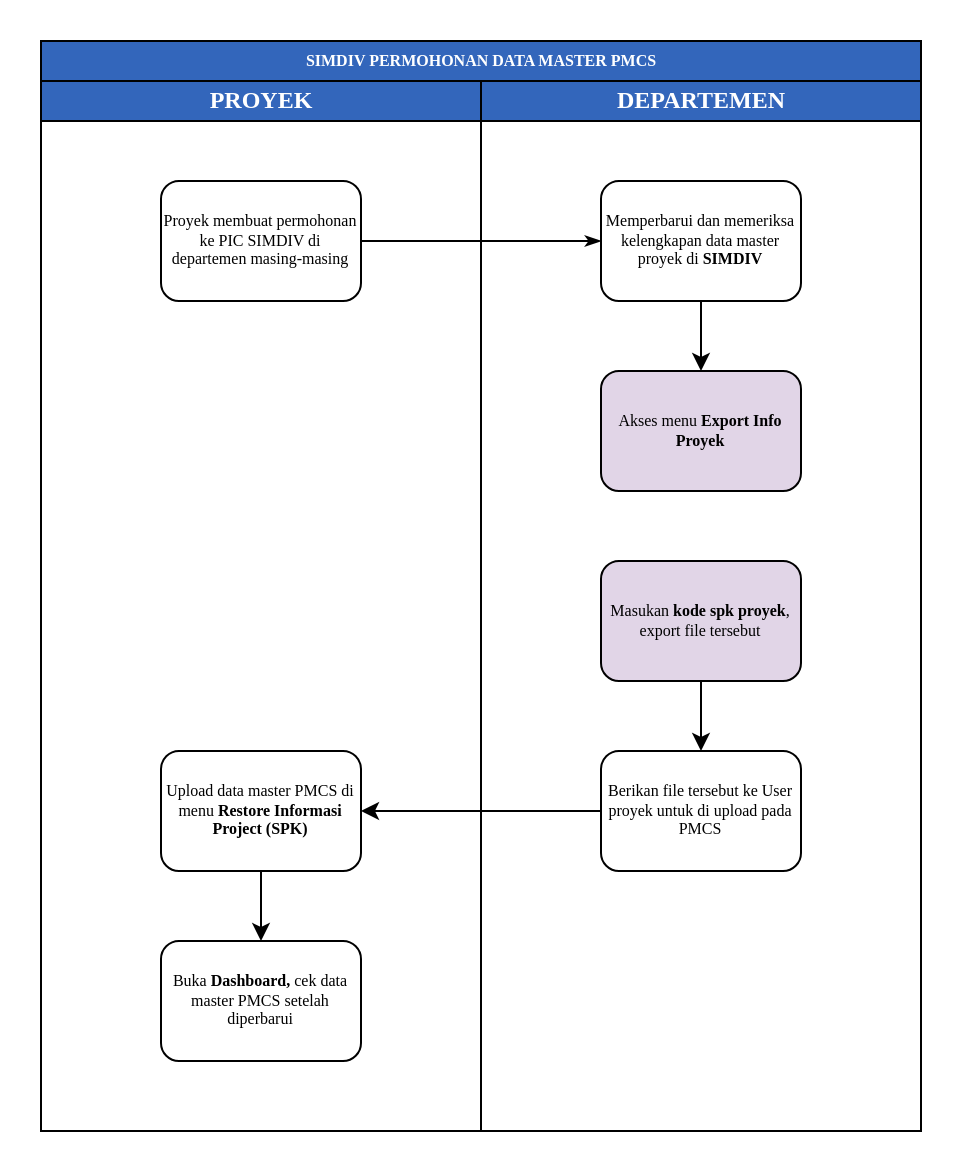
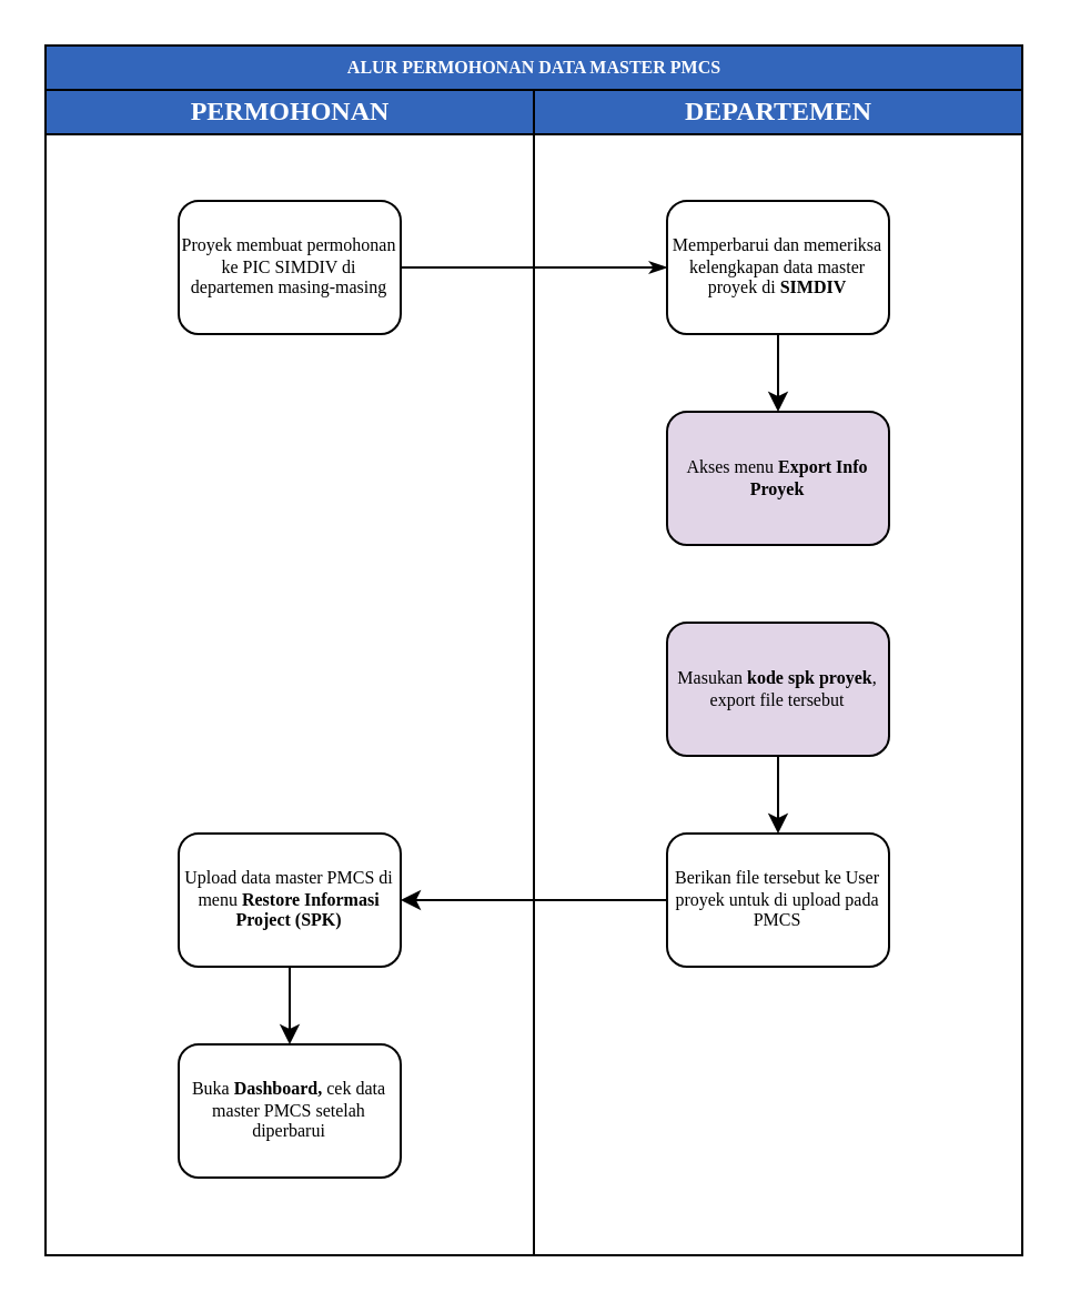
  <mxCell id="0" />
  <mxCell id="1" parent="0" />
- <mxCell id="2" value="SIMDIV PERMOHONAN DATA MASTER PMCS" style="swimlane;html=1;childLayout=stackLayout;startSize=20;rounded=0;shadow=0;labelBackgroundColor=none;strokeWidth=1;fontFamily=Verdana;fontSize=8;align=center;fillColor=#3366BB;fontColor=#FFFFFF;" parent="1" vertex="1"><mxGeometry x="20" y="20" width="440" height="545" as="geometry" /></mxCell>
+ <mxCell id="2" value="ALUR PERMOHONAN DATA MASTER PMCS" style="swimlane;html=1;childLayout=stackLayout;startSize=20;rounded=0;shadow=0;labelBackgroundColor=none;strokeWidth=1;fontFamily=Verdana;fontSize=8;align=center;fillColor=#3366BB;fontColor=#FFFFFF;" parent="1" vertex="1"><mxGeometry x="20" y="20" width="440" height="545" as="geometry" /></mxCell>
  <mxCell id="3" style="edgeStyle=orthogonalEdgeStyle;rounded=1;html=1;labelBackgroundColor=none;startArrow=none;startFill=0;startSize=5;endArrow=classicThin;endFill=1;endSize=5;jettySize=auto;orthogonalLoop=1;strokeWidth=1;fontFamily=Verdana;fontSize=8" parent="2" source="12" target="18" edge="1"><mxGeometry relative="1" as="geometry" /></mxCell>
  <mxCell id="4" style="edgeStyle=orthogonalEdgeStyle;rounded=1;html=1;labelBackgroundColor=none;startArrow=none;startFill=0;startSize=5;endArrow=classicThin;endFill=1;endSize=5;jettySize=auto;orthogonalLoop=1;strokeWidth=1;fontFamily=Verdana;fontSize=8" parent="2" edge="1"><mxGeometry relative="1" as="geometry"><mxPoint x="440" y="290" as="sourcePoint" /></mxGeometry></mxCell>
  <mxCell id="5" style="edgeStyle=orthogonalEdgeStyle;rounded=1;html=1;labelBackgroundColor=none;startArrow=none;startFill=0;startSize=5;endArrow=classicThin;endFill=1;endSize=5;jettySize=auto;orthogonalLoop=1;strokeWidth=1;fontFamily=Verdana;fontSize=8" parent="2" edge="1"><mxGeometry relative="1" as="geometry"><mxPoint x="600" y="690" as="sourcePoint" /></mxGeometry></mxCell>
  <mxCell id="6" style="edgeStyle=orthogonalEdgeStyle;rounded=1;html=1;labelBackgroundColor=none;startArrow=none;startFill=0;startSize=5;endArrow=classicThin;endFill=1;endSize=5;jettySize=auto;orthogonalLoop=1;strokeWidth=1;fontFamily=Verdana;fontSize=8" parent="2" edge="1"><mxGeometry relative="1" as="geometry"><mxPoint x="770" y="690" as="sourcePoint" /></mxGeometry></mxCell>
  <mxCell id="7" style="edgeStyle=orthogonalEdgeStyle;rounded=1;html=1;labelBackgroundColor=none;startArrow=none;startFill=0;startSize=5;endArrow=classicThin;endFill=1;endSize=5;jettySize=auto;orthogonalLoop=1;strokeWidth=1;fontFamily=Verdana;fontSize=8" parent="2" edge="1"><mxGeometry relative="1" as="geometry"><mxPoint x="610" y="450" as="sourcePoint" /></mxGeometry></mxCell>
  <mxCell id="8" style="edgeStyle=orthogonalEdgeStyle;rounded=1;html=1;labelBackgroundColor=none;startArrow=none;startFill=0;startSize=5;endArrow=classicThin;endFill=1;endSize=5;jettySize=auto;orthogonalLoop=1;strokeWidth=1;fontFamily=Verdana;fontSize=8" parent="2" edge="1"><mxGeometry relative="1" as="geometry"><Array as="points"><mxPoint x="660" y="610" /><mxPoint x="660" y="550" /><mxPoint x="400" y="550" /></Array><mxPoint x="400" y="580" as="targetPoint" /></mxGeometry></mxCell>
  <mxCell id="9" style="edgeStyle=orthogonalEdgeStyle;rounded=1;html=1;labelBackgroundColor=none;startArrow=none;startFill=0;startSize=5;endArrow=classicThin;endFill=1;endSize=5;jettySize=auto;orthogonalLoop=1;strokeColor=#000000;strokeWidth=1;fontFamily=Verdana;fontSize=8;fontColor=#000000;" parent="2" edge="1"><mxGeometry relative="1" as="geometry"><mxPoint x="610" y="610" as="targetPoint" /></mxGeometry></mxCell>
  <mxCell id="10" style="edgeStyle=orthogonalEdgeStyle;rounded=1;html=1;labelBackgroundColor=none;startArrow=none;startFill=0;startSize=5;endArrow=classicThin;endFill=1;endSize=5;jettySize=auto;orthogonalLoop=1;strokeWidth=1;fontFamily=Verdana;fontSize=8" parent="2" edge="1"><mxGeometry relative="1" as="geometry"><mxPoint x="450" y="610" as="sourcePoint" /></mxGeometry></mxCell>
- <mxCell id="11" value="PROYEK" style="swimlane;html=1;startSize=20;fillColor=#3366BB;fontColor=#FFFFFF;fontFamily=Verdana;" parent="2" vertex="1"><mxGeometry y="20" width="220" height="525" as="geometry" /></mxCell>
+ <mxCell id="11" value="PERMOHONAN" style="swimlane;html=1;startSize=20;fillColor=#3366BB;fontColor=#FFFFFF;fontFamily=Verdana;" parent="2" vertex="1"><mxGeometry y="20" width="220" height="525" as="geometry" /></mxCell>
  <mxCell id="12" value="Proyek membuat permohonan ke PIC SIMDIV di departemen masing-masing" style="rounded=1;whiteSpace=wrap;html=1;shadow=0;labelBackgroundColor=none;strokeWidth=1;fontFamily=Verdana;fontSize=8;align=center;" parent="11" vertex="1"><mxGeometry x="60" y="50" width="100" height="60" as="geometry" /></mxCell>
  <mxCell id="13" value="" style="edgeStyle=orthogonalEdgeStyle;rounded=0;orthogonalLoop=1;jettySize=auto;html=1;fontFamily=Verdana;fontColor=#FFFFFF;" parent="11" source="14" target="15" edge="1"><mxGeometry relative="1" as="geometry" /></mxCell>
  <mxCell id="14" value="Upload data master PMCS di menu &lt;b&gt;Restore Informasi Project (SPK)&lt;/b&gt;" style="rounded=1;whiteSpace=wrap;html=1;shadow=0;labelBackgroundColor=none;strokeWidth=1;fontFamily=Verdana;fontSize=8;align=center;" parent="11" vertex="1"><mxGeometry x="60" y="335" width="100" height="60" as="geometry" /></mxCell>
  <mxCell id="15" value="&lt;div&gt;Buka &lt;b&gt;Dashboard, &lt;/b&gt;cek data master PMCS setelah diperbarui&lt;/div&gt;" style="rounded=1;whiteSpace=wrap;html=1;shadow=0;labelBackgroundColor=none;strokeWidth=1;fontFamily=Verdana;fontSize=8;align=center;" parent="11" vertex="1"><mxGeometry x="60" y="430" width="100" height="60" as="geometry" /></mxCell>
  <mxCell id="16" value="DEPARTEMEN" style="swimlane;html=1;startSize=20;fillColor=#3366BB;fontColor=#FFFFFF;fontFamily=Verdana;" parent="2" vertex="1"><mxGeometry x="220" y="20" width="220" height="525" as="geometry" /></mxCell>
  <mxCell id="17" value="" style="edgeStyle=orthogonalEdgeStyle;rounded=0;orthogonalLoop=1;jettySize=auto;html=1;fontFamily=Verdana;fontColor=#FFFFFF;" parent="16" source="18" target="19" edge="1"><mxGeometry relative="1" as="geometry" /></mxCell>
  <mxCell id="18" value="Memperbarui dan memeriksa kelengkapan data master proyek di &lt;b&gt;SIMDIV&lt;/b&gt;" style="rounded=1;whiteSpace=wrap;html=1;shadow=0;labelBackgroundColor=none;strokeWidth=1;fontFamily=Verdana;fontSize=8;align=center;" parent="16" vertex="1"><mxGeometry x="60" y="50" width="100" height="60" as="geometry" /></mxCell>
  <mxCell id="19" value="Akses menu &lt;b&gt;Export Info Proyek&lt;/b&gt;" style="rounded=1;whiteSpace=wrap;html=1;shadow=0;labelBackgroundColor=none;strokeWidth=1;fontFamily=Verdana;fontSize=8;align=center;fillColor=#e1d5e7;" parent="16" vertex="1"><mxGeometry x="60" y="145" width="100" height="60" as="geometry" /></mxCell>
  <mxCell id="20" value="" style="edgeStyle=orthogonalEdgeStyle;rounded=0;orthogonalLoop=1;jettySize=auto;html=1;fontFamily=Verdana;fontColor=#FFFFFF;" parent="16" source="21" target="22" edge="1"><mxGeometry relative="1" as="geometry" /></mxCell>
  <mxCell id="21" value="&lt;div&gt;Masukan &lt;b&gt;kode spk proyek&lt;/b&gt;, export file tersebut&lt;br&gt;&lt;b&gt;&lt;/b&gt;&lt;/div&gt;" style="rounded=1;whiteSpace=wrap;html=1;shadow=0;labelBackgroundColor=none;strokeWidth=1;fontFamily=Verdana;fontSize=8;align=center;fillColor=#e1d5e7;" parent="16" vertex="1"><mxGeometry x="60" y="240" width="100" height="60" as="geometry" /></mxCell>
  <mxCell id="22" value="Berikan file tersebut ke User proyek untuk di upload pada PMCS" style="rounded=1;whiteSpace=wrap;html=1;shadow=0;labelBackgroundColor=none;strokeWidth=1;fontFamily=Verdana;fontSize=8;align=center;" parent="16" vertex="1"><mxGeometry x="60" y="335" width="100" height="60" as="geometry" /></mxCell>
  <mxCell id="23" value="" style="edgeStyle=orthogonalEdgeStyle;rounded=0;orthogonalLoop=1;jettySize=auto;html=1;fontFamily=Verdana;fontColor=#FFFFFF;" parent="2" source="22" target="14" edge="1"><mxGeometry relative="1" as="geometry" /></mxCell>
